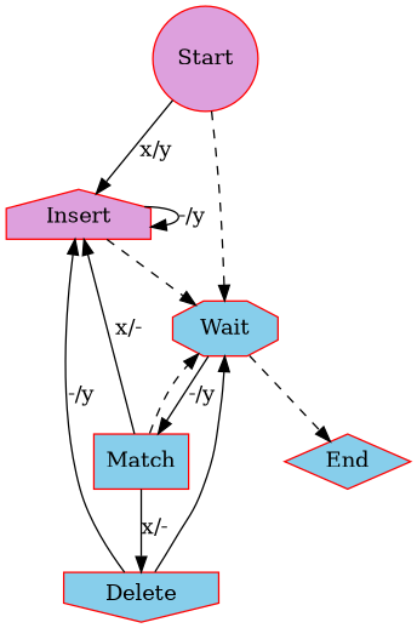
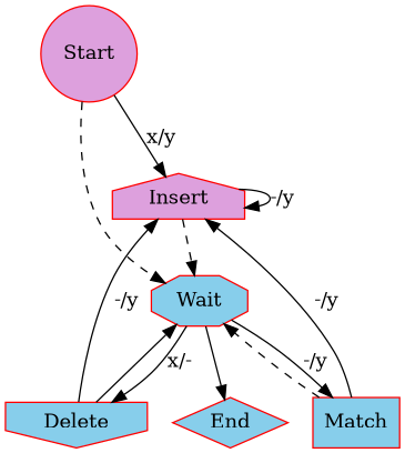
  digraph {
    node [color=red fillcolor=skyblue style=filled]
    n1 [fillcolor=plum label=Start shape=circle]
    n2 [fillcolor=plum label=Insert shape=house]
    n3 [label=Wait shape=octagon]
    n4 [label=End shape=diamond]
    n5 [label=Match shape=rect]
    n6 [label=Delete shape=invhouse]
    n1 -> n2 [label="x/y"]
    n1 -> n3 [style=dashed]
    n2 -> n2 [label="-/y"]
    n2 -> n3 [style=dashed]
-   n3 -> n4 [style=dashed]
+   n3 -> n4 [style=solid]
    n3 -> n5 [label="-/y"]
-   n5 -> n6 [label="x/-"]
-   n5 -> n2 [label="x/-"]
+   n3 -> n6 [label="x/-"]
+   n5 -> n2 [label="-/y"]
    n5 -> n3 [style=dashed]
    n6 -> n2 [label="-/y"]
    n6 -> n3 [style=solid]
  }
